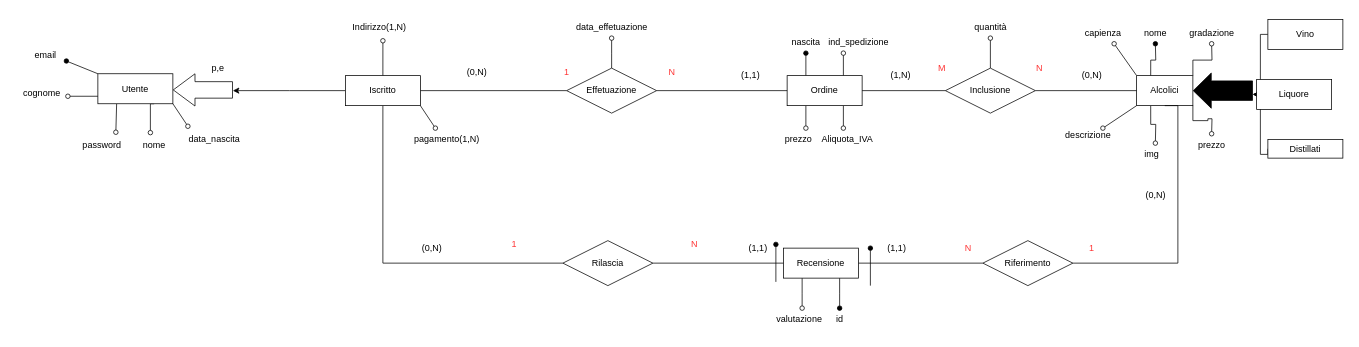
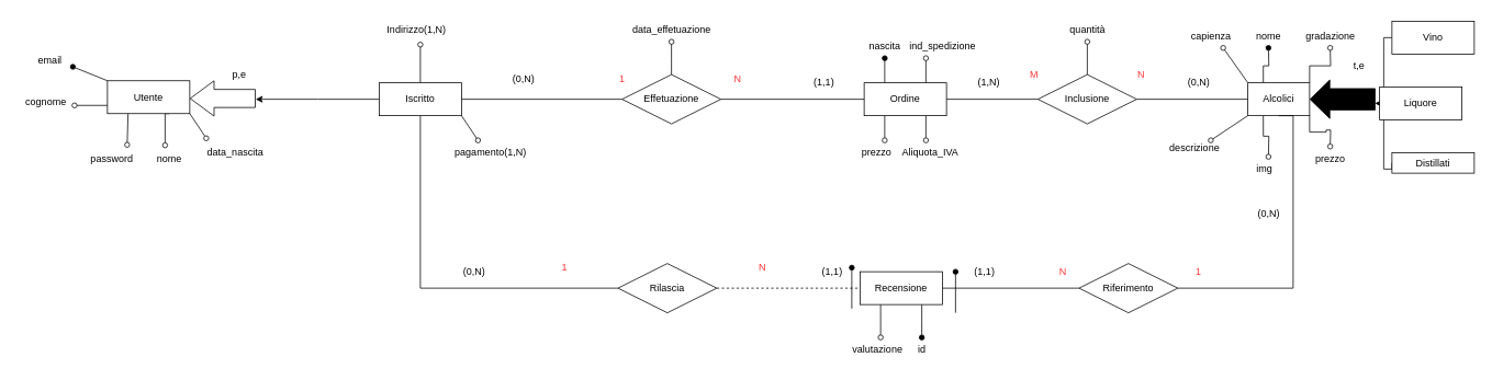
  <mxCell id="0" />
  <mxCell id="1" parent="0" />
  <mxCell id="2" style="edgeStyle=orthogonalEdgeStyle;rounded=0;orthogonalLoop=1;jettySize=auto;html=1;exitX=0;exitY=0.5;exitDx=0;exitDy=0;" edge="1" parent="1" source="3"><mxGeometry relative="1" as="geometry"><mxPoint x="1670" y="125" as="targetPoint" /><Array as="points"><mxPoint x="1680" y="45" /><mxPoint x="1680" y="125" /></Array></mxGeometry></mxCell>
  <mxCell id="3" value="Vino" style="whiteSpace=wrap;html=1;align=center;" vertex="1" parent="1"><mxGeometry x="1690" y="25" width="100" height="40" as="geometry" /></mxCell>
  <mxCell id="4" style="edgeStyle=orthogonalEdgeStyle;rounded=0;orthogonalLoop=1;jettySize=auto;html=1;exitX=0;exitY=0.5;exitDx=0;exitDy=0;" edge="1" parent="1" source="5"><mxGeometry relative="1" as="geometry"><mxPoint x="1670" y="125" as="targetPoint" /><Array as="points"><mxPoint x="1680" y="205" /><mxPoint x="1680" y="125" /></Array></mxGeometry></mxCell>
  <mxCell id="5" value="Distillati" style="whiteSpace=wrap;html=1;align=center;" vertex="1" parent="1"><mxGeometry x="1690" y="185" width="100" height="25" as="geometry" /></mxCell>
  <mxCell id="6" style="edgeStyle=none;rounded=0;orthogonalLoop=1;jettySize=auto;html=1;exitX=0.75;exitY=1;exitDx=0;exitDy=0;endArrow=oval;endFill=0;endSize=6;" edge="1" parent="1" source="11"><mxGeometry relative="1" as="geometry"><mxPoint x="1124" y="170" as="targetPoint" /></mxGeometry></mxCell>
  <mxCell id="7" style="edgeStyle=none;rounded=0;orthogonalLoop=1;jettySize=auto;html=1;exitX=0.25;exitY=1;exitDx=0;exitDy=0;endArrow=oval;endFill=0;endSize=6;" edge="1" parent="1" source="11"><mxGeometry relative="1" as="geometry"><mxPoint x="1074" y="170" as="targetPoint" /></mxGeometry></mxCell>
  <mxCell id="8" style="edgeStyle=none;rounded=0;orthogonalLoop=1;jettySize=auto;html=1;exitX=0.75;exitY=0;exitDx=0;exitDy=0;endArrow=oval;endFill=0;endSize=6;" edge="1" parent="1" source="11"><mxGeometry relative="1" as="geometry"><mxPoint x="1124" y="70" as="targetPoint" /></mxGeometry></mxCell>
  <mxCell id="9" style="edgeStyle=none;rounded=0;orthogonalLoop=1;jettySize=auto;html=1;exitX=0.5;exitY=0;exitDx=0;exitDy=0;endArrow=oval;endFill=0;endSize=6;" edge="1" parent="1" source="52"><mxGeometry relative="1" as="geometry"><mxPoint x="1320" y="50" as="targetPoint" /></mxGeometry></mxCell>
  <mxCell id="10" style="edgeStyle=none;rounded=0;orthogonalLoop=1;jettySize=auto;html=1;exitX=0.25;exitY=0;exitDx=0;exitDy=0;endArrow=oval;endFill=1;endSize=6;" edge="1" parent="1" source="11"><mxGeometry relative="1" as="geometry"><mxPoint x="1074" y="70" as="targetPoint" /></mxGeometry></mxCell>
  <mxCell id="11" value="Ordine" style="whiteSpace=wrap;html=1;align=center;" vertex="1" parent="1"><mxGeometry x="1049" y="100" width="100" height="40" as="geometry" /></mxCell>
  <mxCell id="12" style="edgeStyle=orthogonalEdgeStyle;rounded=0;orthogonalLoop=1;jettySize=auto;html=1;exitX=0.25;exitY=0;exitDx=0;exitDy=0;endArrow=oval;endFill=1;" edge="1" parent="1" source="18"><mxGeometry relative="1" as="geometry"><mxPoint x="1540" y="57.5" as="targetPoint" /></mxGeometry></mxCell>
  <mxCell id="13" style="edgeStyle=orthogonalEdgeStyle;rounded=0;orthogonalLoop=1;jettySize=auto;html=1;exitX=1;exitY=0;exitDx=0;exitDy=0;endArrow=oval;endFill=0;" edge="1" parent="1" source="18"><mxGeometry relative="1" as="geometry"><mxPoint x="1615" y="57.5" as="targetPoint" /></mxGeometry></mxCell>
  <mxCell id="14" style="edgeStyle=orthogonalEdgeStyle;rounded=0;orthogonalLoop=1;jettySize=auto;html=1;exitX=1;exitY=1;exitDx=0;exitDy=0;endArrow=oval;endFill=0;" edge="1" parent="1" source="18"><mxGeometry relative="1" as="geometry"><mxPoint x="1615" y="177.5" as="targetPoint" /></mxGeometry></mxCell>
  <mxCell id="15" style="rounded=0;orthogonalLoop=1;jettySize=auto;html=1;exitX=0;exitY=0;exitDx=0;exitDy=0;endArrow=oval;endFill=0;" edge="1" parent="1" source="18"><mxGeometry relative="1" as="geometry"><mxPoint x="1485" y="57.5" as="targetPoint" /></mxGeometry></mxCell>
  <mxCell id="16" style="rounded=0;orthogonalLoop=1;jettySize=auto;html=1;exitX=0;exitY=1;exitDx=0;exitDy=0;endArrow=oval;endFill=0;" edge="1" parent="1" source="18"><mxGeometry relative="1" as="geometry"><mxPoint x="1470" y="170" as="targetPoint" /></mxGeometry></mxCell>
  <mxCell id="17" style="edgeStyle=orthogonalEdgeStyle;rounded=0;orthogonalLoop=1;jettySize=auto;html=1;exitX=0.25;exitY=1;exitDx=0;exitDy=0;endArrow=oval;endFill=0;" edge="1" parent="1" source="18"><mxGeometry relative="1" as="geometry"><mxPoint x="1540" y="190" as="targetPoint" /></mxGeometry></mxCell>
  <mxCell id="18" value="Alcolici" style="whiteSpace=wrap;html=1;align=center;" vertex="1" parent="1"><mxGeometry x="1515" y="100" width="75" height="40" as="geometry" /></mxCell>
  <mxCell id="19" value="" style="shape=flexArrow;endArrow=classic;html=1;rounded=0;width=26;endSize=7.67;fillColor=#000000;entryX=1;entryY=0.5;entryDx=0;entryDy=0;" edge="1" parent="1" target="18"><mxGeometry width="50" height="50" relative="1" as="geometry"><mxPoint x="1670" y="120" as="sourcePoint" /><mxPoint x="1630" y="118" as="targetPoint" /></mxGeometry></mxCell>
  <mxCell id="20" value="nome" style="text;html=1;align=center;verticalAlign=middle;resizable=0;points=[];autosize=1;strokeColor=none;fillColor=none;" vertex="1" parent="1"><mxGeometry x="1515" y="27.5" width="50" height="30" as="geometry" /></mxCell>
  <mxCell id="21" value="gradazione" style="text;html=1;align=center;verticalAlign=middle;resizable=0;points=[];autosize=1;strokeColor=none;fillColor=none;" vertex="1" parent="1"><mxGeometry x="1575" y="27.5" width="80" height="30" as="geometry" /></mxCell>
  <mxCell id="22" value="prezzo" style="text;html=1;align=center;verticalAlign=middle;resizable=0;points=[];autosize=1;strokeColor=none;fillColor=none;" vertex="1" parent="1"><mxGeometry x="1585" y="177.5" width="60" height="30" as="geometry" /></mxCell>
  <mxCell id="23" value="capienza" style="text;html=1;align=center;verticalAlign=middle;resizable=0;points=[];autosize=1;strokeColor=none;fillColor=none;" vertex="1" parent="1"><mxGeometry x="1435" y="27.5" width="70" height="30" as="geometry" /></mxCell>
  <mxCell id="24" value="" style="shape=flexArrow;endArrow=classic;html=1;rounded=0;width=22;endSize=9.33;fillColor=#FFFFFF;exitX=0.5;exitY=1;exitDx=0;exitDy=0;strokeColor=#000000;" edge="1" parent="1"><mxGeometry width="50" height="50" relative="1" as="geometry"><mxPoint x="310" y="119.05" as="sourcePoint" /><mxPoint x="230" y="119.05" as="targetPoint" /></mxGeometry></mxCell>
  <mxCell id="25" style="edgeStyle=orthogonalEdgeStyle;rounded=0;orthogonalLoop=1;jettySize=auto;html=1;exitX=0;exitY=0.5;exitDx=0;exitDy=0;" edge="1" parent="1" source="85"><mxGeometry relative="1" as="geometry"><mxPoint x="310" y="120" as="targetPoint" /><mxPoint x="670" y="160" as="sourcePoint" /></mxGeometry></mxCell>
  <mxCell id="26" style="edgeStyle=orthogonalEdgeStyle;rounded=0;orthogonalLoop=1;jettySize=auto;html=1;exitX=0.75;exitY=1;exitDx=0;exitDy=0;endArrow=oval;endFill=0;endSize=6;entryX=0.4;entryY=-0.05;entryDx=0;entryDy=0;entryPerimeter=0;" edge="1" parent="1" source="30" target="31"><mxGeometry relative="1" as="geometry"><mxPoint x="200" y="167.5" as="targetPoint" /></mxGeometry></mxCell>
  <mxCell id="27" style="rounded=0;orthogonalLoop=1;jettySize=auto;html=1;exitX=1;exitY=1;exitDx=0;exitDy=0;endArrow=oval;endFill=0;" edge="1" parent="1" source="30"><mxGeometry relative="1" as="geometry"><mxPoint x="250" y="167.5" as="targetPoint" /></mxGeometry></mxCell>
  <mxCell id="28" style="rounded=0;orthogonalLoop=1;jettySize=auto;html=1;exitX=0.25;exitY=1;exitDx=0;exitDy=0;entryX=0.771;entryY=-0.067;entryDx=0;entryDy=0;entryPerimeter=0;endArrow=oval;endFill=0;" edge="1" parent="1" source="30" target="82"><mxGeometry relative="1" as="geometry" /></mxCell>
  <mxCell id="29" style="rounded=0;orthogonalLoop=1;jettySize=auto;html=1;exitX=0;exitY=0;exitDx=0;exitDy=0;entryX=1.06;entryY=0.767;entryDx=0;entryDy=0;entryPerimeter=0;endArrow=oval;endFill=1;" edge="1" parent="1" source="30" target="83"><mxGeometry relative="1" as="geometry" /></mxCell>
  <mxCell id="30" value="Utente" style="whiteSpace=wrap;html=1;align=center;direction=east;rotation=-360;" vertex="1" parent="1"><mxGeometry x="130" y="97.5" width="100" height="40" as="geometry" /></mxCell>
  <mxCell id="31" value="nome" style="text;html=1;align=center;verticalAlign=middle;resizable=0;points=[];autosize=1;strokeColor=none;fillColor=none;rotation=-360;" vertex="1" parent="1"><mxGeometry x="180" y="177.5" width="50" height="30" as="geometry" /></mxCell>
  <mxCell id="32" value="cognome" style="text;html=1;align=center;verticalAlign=middle;resizable=0;points=[];autosize=1;strokeColor=none;fillColor=none;rotation=-360;" vertex="1" parent="1"><mxGeometry x="20" y="107.5" width="70" height="30" as="geometry" /></mxCell>
  <mxCell id="33" style="rounded=0;orthogonalLoop=1;jettySize=auto;html=1;exitX=0;exitY=0.75;exitDx=0;exitDy=0;endArrow=oval;endFill=0;entryX=1;entryY=0.667;entryDx=0;entryDy=0;entryPerimeter=0;" edge="1" parent="1" source="30" target="32"><mxGeometry relative="1" as="geometry"><mxPoint x="90" y="137.5" as="targetPoint" /></mxGeometry></mxCell>
  <mxCell id="34" style="edgeStyle=none;rounded=0;orthogonalLoop=1;jettySize=auto;html=1;exitX=0.5;exitY=0;exitDx=0;exitDy=0;endArrow=oval;endFill=0;endSize=6;entryX=0.556;entryY=1.117;entryDx=0;entryDy=0;entryPerimeter=0;" edge="1" parent="1" source="85" target="35"><mxGeometry relative="1" as="geometry"><mxPoint x="560" y="180" as="targetPoint" /></mxGeometry></mxCell>
  <mxCell id="35" value="Indirizzo(1,N)" style="text;html=1;align=center;verticalAlign=middle;resizable=0;points=[];autosize=1;strokeColor=none;fillColor=none;" vertex="1" parent="1"><mxGeometry x="460" y="20" width="90" height="30" as="geometry" /></mxCell>
  <mxCell id="36" value="nascita" style="text;html=1;align=center;verticalAlign=middle;resizable=0;points=[];autosize=1;strokeColor=none;fillColor=none;" vertex="1" parent="1"><mxGeometry x="1044" y="40" width="60" height="30" as="geometry" /></mxCell>
  <mxCell id="37" value="ind_spedizione" style="text;html=1;align=center;verticalAlign=middle;resizable=0;points=[];autosize=1;strokeColor=none;fillColor=none;" vertex="1" parent="1"><mxGeometry x="1094" y="40" width="100" height="30" as="geometry" /></mxCell>
  <mxCell id="38" value="Aliquota_IVA" style="text;html=1;align=center;verticalAlign=middle;resizable=0;points=[];autosize=1;strokeColor=none;fillColor=none;" vertex="1" parent="1"><mxGeometry x="1084" y="170" width="90" height="30" as="geometry" /></mxCell>
  <mxCell id="39" value="prezzo" style="text;html=1;align=center;verticalAlign=middle;resizable=0;points=[];autosize=1;strokeColor=none;fillColor=none;" vertex="1" parent="1"><mxGeometry x="1034" y="170" width="60" height="30" as="geometry" /></mxCell>
  <mxCell id="40" value="quantità" style="text;html=1;align=center;verticalAlign=middle;resizable=0;points=[];autosize=1;strokeColor=none;fillColor=none;" vertex="1" parent="1"><mxGeometry x="1285" y="20" width="70" height="30" as="geometry" /></mxCell>
  <mxCell id="41" value="data_nascita" style="text;html=1;align=center;verticalAlign=middle;resizable=0;points=[];autosize=1;strokeColor=none;fillColor=none;" vertex="1" parent="1"><mxGeometry x="240" y="170" width="90" height="30" as="geometry" /></mxCell>
  <mxCell id="42" style="edgeStyle=orthogonalEdgeStyle;rounded=0;orthogonalLoop=1;jettySize=auto;html=1;exitX=1;exitY=0.5;exitDx=0;exitDy=0;entryX=0;entryY=0.5;entryDx=0;entryDy=0;endArrow=none;endFill=0;" edge="1" parent="1" source="45" target="11"><mxGeometry relative="1" as="geometry" /></mxCell>
  <mxCell id="43" style="edgeStyle=orthogonalEdgeStyle;rounded=0;orthogonalLoop=1;jettySize=auto;html=1;exitX=0;exitY=0.5;exitDx=0;exitDy=0;entryX=1;entryY=0.5;entryDx=0;entryDy=0;endArrow=none;endFill=0;" edge="1" parent="1" source="45" target="85"><mxGeometry relative="1" as="geometry" /></mxCell>
  <mxCell id="44" style="edgeStyle=orthogonalEdgeStyle;rounded=0;orthogonalLoop=1;jettySize=auto;html=1;exitX=0.5;exitY=0;exitDx=0;exitDy=0;endArrow=oval;endFill=0;" edge="1" parent="1" source="45"><mxGeometry relative="1" as="geometry"><mxPoint x="815" y="50" as="targetPoint" /></mxGeometry></mxCell>
  <mxCell id="45" value="Effetuazione" style="shape=rhombus;perimeter=rhombusPerimeter;whiteSpace=wrap;html=1;align=center;" vertex="1" parent="1"><mxGeometry x="755" y="90" width="120" height="60" as="geometry" /></mxCell>
  <mxCell id="46" value="&lt;font&gt;N&lt;/font&gt;" style="text;html=1;align=center;verticalAlign=middle;resizable=0;points=[];autosize=1;strokeColor=none;fillColor=none;fontColor=#FF3333;" vertex="1" parent="1"><mxGeometry x="880" y="80" width="30" height="30" as="geometry" /></mxCell>
  <mxCell id="47" value="&lt;font color=&quot;#ff3333&quot;&gt;1&lt;/font&gt;" style="text;html=1;align=center;verticalAlign=middle;resizable=0;points=[];autosize=1;strokeColor=none;fillColor=none;" vertex="1" parent="1"><mxGeometry x="740" y="80" width="30" height="30" as="geometry" /></mxCell>
  <mxCell id="48" value="(0,N)" style="text;html=1;align=center;verticalAlign=middle;resizable=0;points=[];autosize=1;strokeColor=none;fillColor=none;" vertex="1" parent="1"><mxGeometry x="610" y="80" width="50" height="30" as="geometry" /></mxCell>
  <mxCell id="49" value="(1,1)" style="text;html=1;align=center;verticalAlign=middle;resizable=0;points=[];autosize=1;strokeColor=none;fillColor=none;" vertex="1" parent="1"><mxGeometry x="975" y="85" width="50" height="30" as="geometry" /></mxCell>
  <mxCell id="50" style="rounded=0;orthogonalLoop=1;jettySize=auto;html=1;exitX=1;exitY=0.5;exitDx=0;exitDy=0;entryX=0;entryY=0.5;entryDx=0;entryDy=0;edgeStyle=orthogonalEdgeStyle;endArrow=none;endFill=0;" edge="1" parent="1" source="52" target="18"><mxGeometry relative="1" as="geometry" /></mxCell>
  <mxCell id="51" style="edgeStyle=orthogonalEdgeStyle;rounded=0;orthogonalLoop=1;jettySize=auto;html=1;exitX=0;exitY=0.5;exitDx=0;exitDy=0;entryX=1;entryY=0.5;entryDx=0;entryDy=0;endArrow=none;endFill=0;" edge="1" parent="1" source="52" target="11"><mxGeometry relative="1" as="geometry" /></mxCell>
  <mxCell id="52" value="Inclusione" style="shape=rhombus;perimeter=rhombusPerimeter;whiteSpace=wrap;html=1;align=center;" vertex="1" parent="1"><mxGeometry x="1260" y="90" width="120" height="60" as="geometry" /></mxCell>
  <mxCell id="53" value="&lt;font color=&quot;#ff3333&quot;&gt;N&lt;/font&gt;" style="text;html=1;align=center;verticalAlign=middle;resizable=0;points=[];autosize=1;strokeColor=none;fillColor=none;" vertex="1" parent="1"><mxGeometry x="1370" y="75" width="30" height="30" as="geometry" /></mxCell>
  <mxCell id="54" value="&lt;font color=&quot;#ff3333&quot;&gt;M&lt;/font&gt;" style="text;html=1;align=center;verticalAlign=middle;resizable=0;points=[];autosize=1;strokeColor=none;fillColor=none;" vertex="1" parent="1"><mxGeometry x="1240" y="75" width="30" height="30" as="geometry" /></mxCell>
  <mxCell id="55" value="(0,N)" style="text;html=1;align=center;verticalAlign=middle;resizable=0;points=[];autosize=1;strokeColor=none;fillColor=none;" vertex="1" parent="1"><mxGeometry x="1430" y="85" width="50" height="30" as="geometry" /></mxCell>
  <mxCell id="56" value="(1,N)" style="text;html=1;align=center;verticalAlign=middle;resizable=0;points=[];autosize=1;strokeColor=none;fillColor=none;" vertex="1" parent="1"><mxGeometry x="1175" y="85" width="50" height="30" as="geometry" /></mxCell>
  <mxCell id="57" style="edgeStyle=orthogonalEdgeStyle;rounded=0;orthogonalLoop=1;jettySize=auto;html=1;exitX=0.75;exitY=1;exitDx=0;exitDy=0;endArrow=oval;endFill=1;" edge="1" parent="1" source="60"><mxGeometry relative="1" as="geometry"><mxPoint x="1119" y="410" as="targetPoint" /></mxGeometry></mxCell>
  <mxCell id="58" style="edgeStyle=orthogonalEdgeStyle;rounded=0;orthogonalLoop=1;jettySize=auto;html=1;exitX=0.25;exitY=1;exitDx=0;exitDy=0;endArrow=oval;endFill=0;" edge="1" parent="1" source="60"><mxGeometry relative="1" as="geometry"><mxPoint x="1069" y="410" as="targetPoint" /></mxGeometry></mxCell>
  <mxCell id="59" style="edgeStyle=orthogonalEdgeStyle;rounded=0;orthogonalLoop=1;jettySize=auto;html=1;exitX=1;exitY=0.5;exitDx=0;exitDy=0;entryX=0;entryY=0.5;entryDx=0;entryDy=0;endArrow=none;endFill=0;" edge="1" parent="1" source="60" target="73"><mxGeometry relative="1" as="geometry" /></mxCell>
  <mxCell id="60" value="Recensione" style="whiteSpace=wrap;html=1;align=center;" vertex="1" parent="1"><mxGeometry x="1044" y="330" width="100" height="40" as="geometry" /></mxCell>
  <mxCell id="61" value="id" style="text;html=1;align=center;verticalAlign=middle;resizable=0;points=[];autosize=1;strokeColor=none;fillColor=none;" vertex="1" parent="1"><mxGeometry x="1104" y="410" width="30" height="30" as="geometry" /></mxCell>
  <mxCell id="62" value="data_effetuazione" style="text;html=1;align=center;verticalAlign=middle;resizable=0;points=[];autosize=1;strokeColor=none;fillColor=none;" vertex="1" parent="1"><mxGeometry x="755" y="20" width="120" height="30" as="geometry" /></mxCell>
  <mxCell id="63" value="valutazione" style="text;html=1;align=center;verticalAlign=middle;resizable=0;points=[];autosize=1;strokeColor=none;fillColor=none;" vertex="1" parent="1"><mxGeometry x="1025" y="410" width="80" height="30" as="geometry" /></mxCell>
- <mxCell id="64" style="edgeStyle=orthogonalEdgeStyle;rounded=0;orthogonalLoop=1;jettySize=auto;html=1;exitX=1;exitY=0.5;exitDx=0;exitDy=0;entryX=0;entryY=0.5;entryDx=0;entryDy=0;endArrow=none;endFill=0;" edge="1" parent="1" source="66" target="60"><mxGeometry relative="1" as="geometry" /></mxCell>
+ <mxCell id="64" style="edgeStyle=orthogonalEdgeStyle;rounded=0;orthogonalLoop=1;jettySize=auto;html=1;exitX=1;exitY=0.5;exitDx=0;exitDy=0;entryX=0;entryY=0.5;entryDx=0;entryDy=0;endArrow=none;endFill=0;dashed=1;" edge="1" parent="1" source="66" target="60"><mxGeometry relative="1" as="geometry" /></mxCell>
  <mxCell id="65" style="rounded=0;orthogonalLoop=1;jettySize=auto;html=1;exitX=0;exitY=0.5;exitDx=0;exitDy=0;entryX=0.5;entryY=1;entryDx=0;entryDy=0;endArrow=none;endFill=0;" edge="1" parent="1" source="66" target="85"><mxGeometry relative="1" as="geometry"><Array as="points"><mxPoint x="510" y="350" /></Array></mxGeometry></mxCell>
  <mxCell id="66" value="Rilascia" style="shape=rhombus;perimeter=rhombusPerimeter;whiteSpace=wrap;html=1;align=center;" vertex="1" parent="1"><mxGeometry x="750" y="320" width="120" height="60" as="geometry" /></mxCell>
  <mxCell id="67" value="&lt;font color=&quot;#ff3333&quot;&gt;N&lt;/font&gt;" style="text;html=1;align=center;verticalAlign=middle;resizable=0;points=[];autosize=1;strokeColor=none;fillColor=none;" vertex="1" parent="1"><mxGeometry x="910" y="310" width="30" height="30" as="geometry" /></mxCell>
  <mxCell id="68" value="&lt;font color=&quot;#ff3333&quot;&gt;1&lt;/font&gt;" style="text;html=1;align=center;verticalAlign=middle;resizable=0;points=[];autosize=1;strokeColor=none;fillColor=none;" vertex="1" parent="1"><mxGeometry x="670" y="310" width="30" height="30" as="geometry" /></mxCell>
  <mxCell id="69" value="(0,N)" style="text;html=1;align=center;verticalAlign=middle;resizable=0;points=[];autosize=1;strokeColor=none;fillColor=none;rotation=0;" vertex="1" parent="1"><mxGeometry x="550" y="315" width="50" height="30" as="geometry" /></mxCell>
  <mxCell id="70" value="(1,1)" style="text;html=1;align=center;verticalAlign=middle;resizable=0;points=[];autosize=1;strokeColor=none;fillColor=none;" vertex="1" parent="1"><mxGeometry x="985" y="315" width="50" height="30" as="geometry" /></mxCell>
  <mxCell id="71" value="" style="endArrow=oval;html=1;rounded=0;endFill=1;" edge="1" parent="1"><mxGeometry width="50" height="50" relative="1" as="geometry"><mxPoint x="1034" y="375" as="sourcePoint" /><mxPoint x="1034" y="325" as="targetPoint" /></mxGeometry></mxCell>
  <mxCell id="72" style="edgeStyle=orthogonalEdgeStyle;rounded=0;orthogonalLoop=1;jettySize=auto;html=1;exitX=1;exitY=0.5;exitDx=0;exitDy=0;entryX=0.5;entryY=1;entryDx=0;entryDy=0;endArrow=none;endFill=0;" edge="1" parent="1" source="73" target="18"><mxGeometry relative="1" as="geometry"><Array as="points"><mxPoint x="1570" y="350" /><mxPoint x="1570" y="140" /></Array></mxGeometry></mxCell>
  <mxCell id="73" value="Riferimento" style="shape=rhombus;perimeter=rhombusPerimeter;whiteSpace=wrap;html=1;align=center;" vertex="1" parent="1"><mxGeometry x="1310" y="320" width="120" height="60" as="geometry" /></mxCell>
  <mxCell id="74" value="&lt;font color=&quot;#ff3333&quot;&gt;1&lt;/font&gt;" style="text;html=1;align=center;verticalAlign=middle;resizable=0;points=[];autosize=1;strokeColor=none;fillColor=none;" vertex="1" parent="1"><mxGeometry x="1440" y="315" width="30" height="30" as="geometry" /></mxCell>
  <mxCell id="75" value="&lt;font color=&quot;#ff3333&quot;&gt;N&lt;/font&gt;" style="text;html=1;align=center;verticalAlign=middle;resizable=0;points=[];autosize=1;strokeColor=none;fillColor=none;" vertex="1" parent="1"><mxGeometry x="1275" y="315" width="30" height="30" as="geometry" /></mxCell>
  <mxCell id="76" value="(1,1)" style="text;html=1;align=center;verticalAlign=middle;resizable=0;points=[];autosize=1;strokeColor=none;fillColor=none;" vertex="1" parent="1"><mxGeometry x="1170" y="315" width="50" height="30" as="geometry" /></mxCell>
  <mxCell id="77" value="(0,N)" style="text;html=1;align=center;verticalAlign=middle;resizable=0;points=[];autosize=1;strokeColor=none;fillColor=none;" vertex="1" parent="1"><mxGeometry x="1515" y="245" width="50" height="30" as="geometry" /></mxCell>
  <mxCell id="78" value="descrizione" style="text;html=1;align=center;verticalAlign=middle;resizable=0;points=[];autosize=1;strokeColor=none;fillColor=none;" vertex="1" parent="1"><mxGeometry x="1410" y="165" width="80" height="30" as="geometry" /></mxCell>
  <mxCell id="79" value="pagamento(1,N)" style="text;html=1;align=center;verticalAlign=middle;resizable=0;points=[];autosize=1;strokeColor=none;fillColor=none;" vertex="1" parent="1"><mxGeometry x="540" y="170" width="110" height="30" as="geometry" /></mxCell>
  <mxCell id="80" value="p,e" style="text;html=1;align=center;verticalAlign=middle;resizable=0;points=[];autosize=1;strokeColor=none;fillColor=none;" vertex="1" parent="1"><mxGeometry x="270" y="75" width="40" height="30" as="geometry" /></mxCell>
+ <mxCell id="81" value="t,e" style="text;html=1;align=center;verticalAlign=middle;resizable=0;points=[];autosize=1;strokeColor=none;fillColor=none;" vertex="1" parent="1"><mxGeometry x="1630" y="65" width="40" height="30" as="geometry" /></mxCell>
  <mxCell id="82" value="password" style="text;html=1;align=center;verticalAlign=middle;resizable=0;points=[];autosize=1;strokeColor=none;fillColor=none;rotation=-360;" vertex="1" parent="1"><mxGeometry x="100" y="177.5" width="70" height="30" as="geometry" /></mxCell>
  <mxCell id="83" value="email" style="text;html=1;align=center;verticalAlign=middle;resizable=0;points=[];autosize=1;strokeColor=none;fillColor=none;rotation=-360;" vertex="1" parent="1"><mxGeometry x="35" y="57.5" width="50" height="30" as="geometry" /></mxCell>
  <mxCell id="84" style="rounded=0;orthogonalLoop=1;jettySize=auto;html=1;endArrow=oval;endFill=0;exitX=1;exitY=1;exitDx=0;exitDy=0;" edge="1" parent="1" source="85"><mxGeometry relative="1" as="geometry"><mxPoint x="580" y="170" as="targetPoint" /><mxPoint x="380" y="0" as="sourcePoint" /></mxGeometry></mxCell>
  <mxCell id="85" value="Iscritto" style="whiteSpace=wrap;html=1;align=center;direction=east;rotation=-360;" vertex="1" parent="1"><mxGeometry x="460" y="100" width="100" height="40" as="geometry" /></mxCell>
  <mxCell id="86" value="" style="endArrow=oval;html=1;rounded=0;endFill=1;" edge="1" parent="1"><mxGeometry width="50" height="50" relative="1" as="geometry"><mxPoint x="1160" y="380" as="sourcePoint" /><mxPoint x="1160" y="330" as="targetPoint" /></mxGeometry></mxCell>
  <mxCell id="87" value="img" style="text;html=1;align=center;verticalAlign=middle;resizable=0;points=[];autosize=1;strokeColor=none;fillColor=none;" vertex="1" parent="1"><mxGeometry x="1515" y="190" width="40" height="30" as="geometry" /></mxCell>
  <mxCell id="88" style="edgeStyle=orthogonalEdgeStyle;rounded=0;orthogonalLoop=1;jettySize=auto;html=1;exitX=0;exitY=0.5;exitDx=0;exitDy=0;" edge="1" parent="1" source="89"><mxGeometry relative="1" as="geometry"><mxPoint x="1670" y="125" as="targetPoint" /></mxGeometry></mxCell>
  <mxCell id="89" value="Liquore" style="whiteSpace=wrap;html=1;align=center;" vertex="1" parent="1"><mxGeometry x="1675" y="105" width="100" height="40" as="geometry" /></mxCell>
